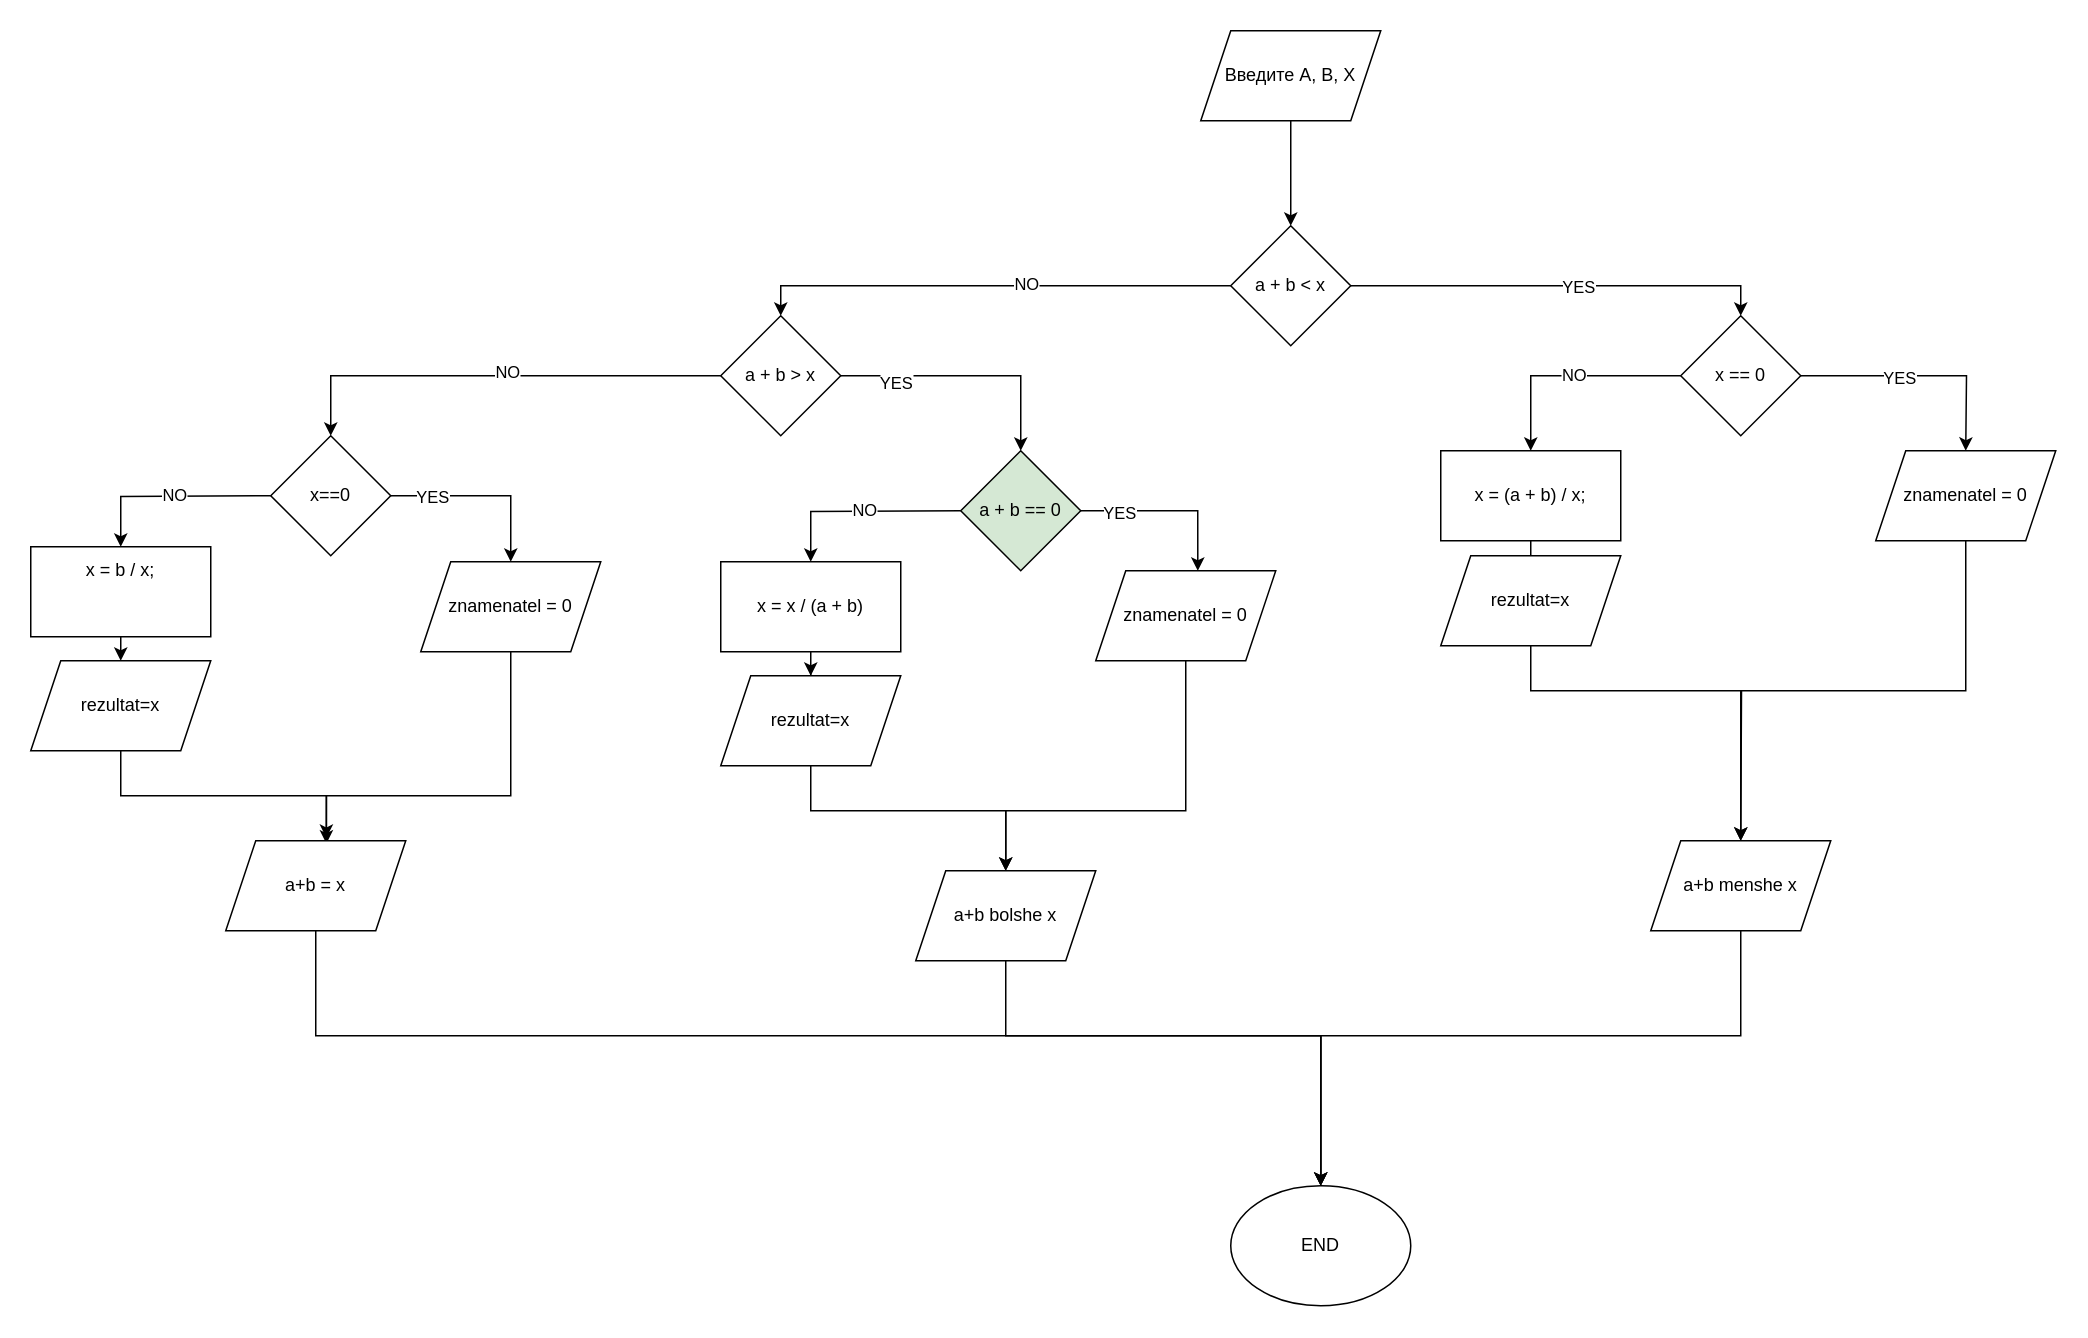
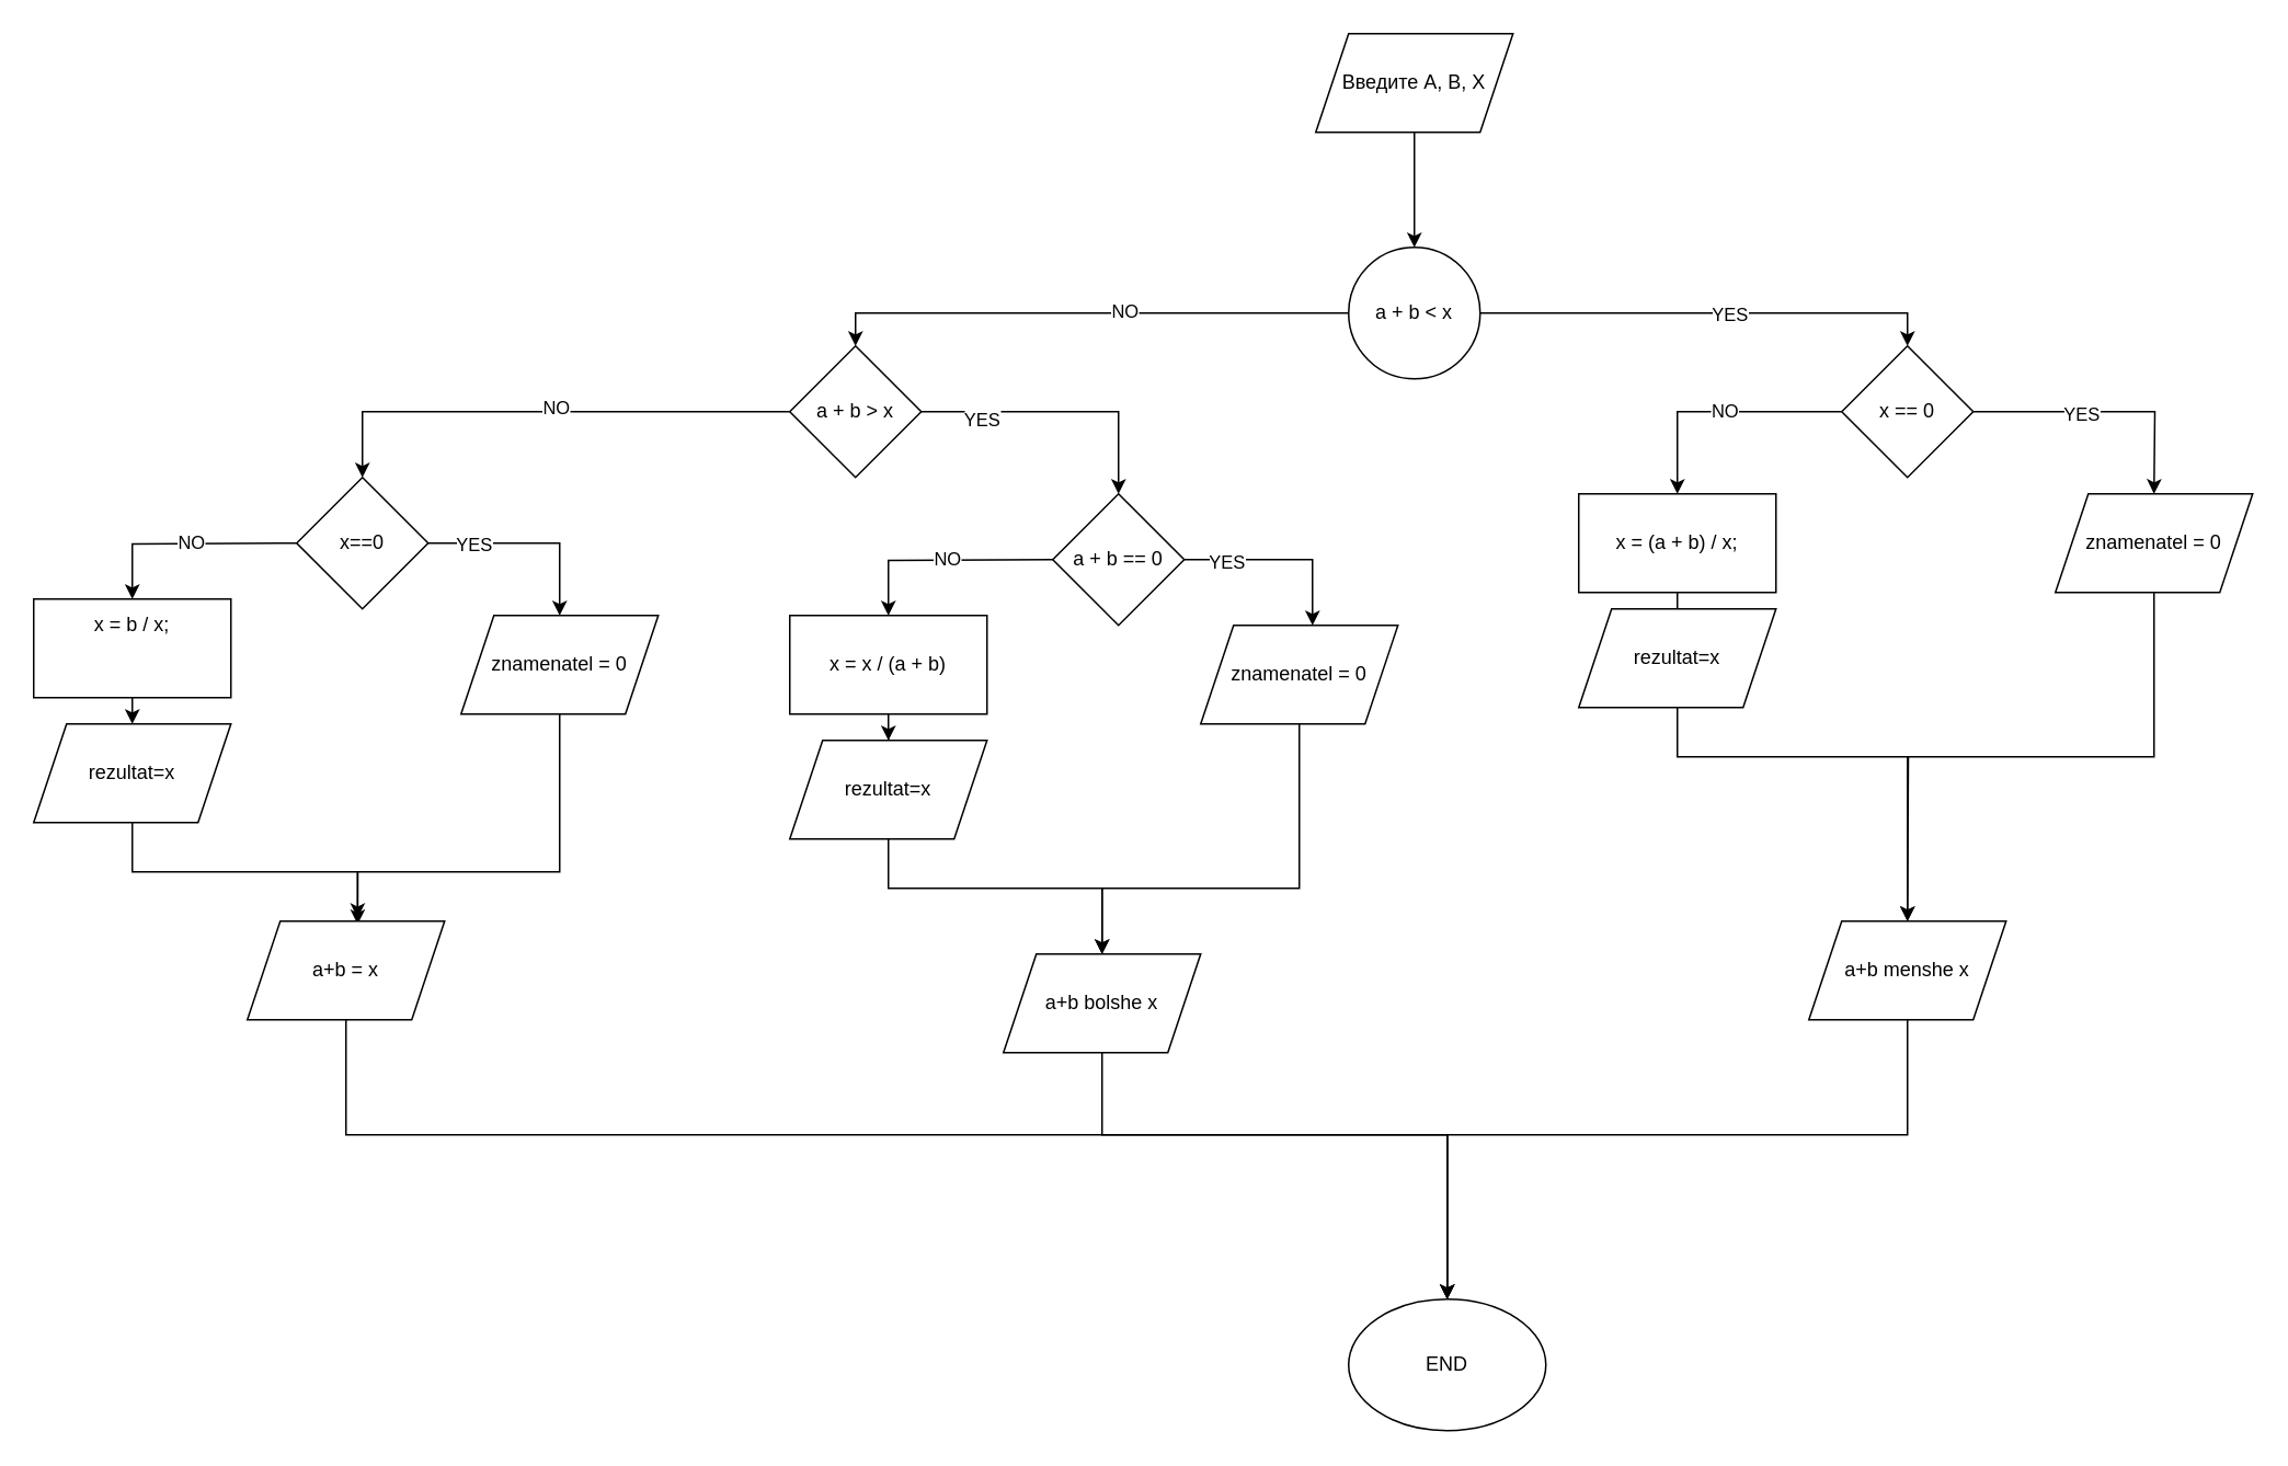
  <mxCell id="0" />
  <mxCell id="1" parent="0" />
  <mxCell id="2" value="" style="edgeStyle=orthogonalEdgeStyle;rounded=0;orthogonalLoop=1;jettySize=auto;html=1;" edge="1" parent="1" source="3" target="8"><mxGeometry relative="1" as="geometry" /></mxCell>
  <mxCell id="3" value="&lt;div&gt;Введите A, B, X&lt;/div&gt;" style="shape=parallelogram;perimeter=parallelogramPerimeter;whiteSpace=wrap;html=1;fixedSize=1;" vertex="1" parent="1"><mxGeometry x="800" y="20" width="120" height="60" as="geometry" /></mxCell>
  <mxCell id="4" value="" style="edgeStyle=orthogonalEdgeStyle;rounded=0;orthogonalLoop=1;jettySize=auto;html=1;entryX=0.5;entryY=0;entryDx=0;entryDy=0;" edge="1" parent="1" source="8" target="13"><mxGeometry relative="1" as="geometry" /></mxCell>
  <mxCell id="5" value="YES" style="edgeLabel;html=1;align=center;verticalAlign=middle;resizable=0;points=[];" vertex="1" connectable="0" parent="4"><mxGeometry x="0.079" relative="1" as="geometry"><mxPoint as="offset" /></mxGeometry></mxCell>
  <mxCell id="6" value="" style="edgeStyle=orthogonalEdgeStyle;rounded=0;orthogonalLoop=1;jettySize=auto;html=1;entryX=0.5;entryY=0;entryDx=0;entryDy=0;" edge="1" parent="1" source="8" target="26"><mxGeometry relative="1" as="geometry" /></mxCell>
  <mxCell id="7" value="NO" style="edgeLabel;html=1;align=center;verticalAlign=middle;resizable=0;points=[];" vertex="1" connectable="0" parent="6"><mxGeometry x="-0.142" y="-2" relative="1" as="geometry"><mxPoint as="offset" /></mxGeometry></mxCell>
- <mxCell id="8" value="a + b &amp;lt; x" style="rhombus;whiteSpace=wrap;html=1;" vertex="1" parent="1"><mxGeometry x="820" y="150" width="80" height="80" as="geometry" /></mxCell>
+ <mxCell id="8" value="a + b &amp;lt; x" style="ellipse;whiteSpace=wrap;html=1;" vertex="1" parent="1"><mxGeometry x="820" y="150" width="80" height="80" as="geometry" /></mxCell>
  <mxCell id="9" value="" style="edgeStyle=orthogonalEdgeStyle;rounded=0;orthogonalLoop=1;jettySize=auto;html=1;" edge="1" parent="1" source="13"><mxGeometry relative="1" as="geometry"><mxPoint x="1310" y="300" as="targetPoint" /></mxGeometry></mxCell>
  <mxCell id="10" value="YES" style="edgeLabel;html=1;align=center;verticalAlign=middle;resizable=0;points=[];" vertex="1" connectable="0" parent="9"><mxGeometry x="-0.187" y="-1" relative="1" as="geometry"><mxPoint as="offset" /></mxGeometry></mxCell>
  <mxCell id="11" value="" style="edgeStyle=orthogonalEdgeStyle;rounded=0;orthogonalLoop=1;jettySize=auto;html=1;" edge="1" parent="1" source="13" target="17"><mxGeometry relative="1" as="geometry" /></mxCell>
  <mxCell id="12" value="NO" style="edgeLabel;html=1;align=center;verticalAlign=middle;resizable=0;points=[];" vertex="1" connectable="0" parent="11"><mxGeometry x="-0.039" y="-1" relative="1" as="geometry"><mxPoint as="offset" /></mxGeometry></mxCell>
  <mxCell id="13" value="x == &lt;span class=&quot;pl-c1&quot;&gt;0&lt;/span&gt;" style="rhombus;whiteSpace=wrap;html=1;" vertex="1" parent="1"><mxGeometry x="1120" y="210" width="80" height="80" as="geometry" /></mxCell>
  <mxCell id="14" value="" style="edgeStyle=orthogonalEdgeStyle;rounded=0;orthogonalLoop=1;jettySize=auto;html=1;exitX=0.5;exitY=1;exitDx=0;exitDy=0;" edge="1" parent="1" source="19"><mxGeometry relative="1" as="geometry"><mxPoint x="1250" y="430" as="sourcePoint" /><mxPoint x="1160" y="560" as="targetPoint" /></mxGeometry></mxCell>
  <mxCell id="15" value="" style="edgeStyle=orthogonalEdgeStyle;rounded=0;orthogonalLoop=1;jettySize=auto;html=1;entryX=0.5;entryY=0;entryDx=0;entryDy=0;exitX=0.5;exitY=1;exitDx=0;exitDy=0;" edge="1" parent="1" source="18"><mxGeometry relative="1" as="geometry"><mxPoint x="1080" y="430" as="sourcePoint" /><mxPoint x="1160" y="560" as="targetPoint" /><Array as="points"><mxPoint x="1020" y="460" /><mxPoint x="1160" y="460" /></Array></mxGeometry></mxCell>
  <mxCell id="16" value="" style="edgeStyle=orthogonalEdgeStyle;rounded=0;orthogonalLoop=1;jettySize=auto;html=1;" edge="1" parent="1" source="17"><mxGeometry relative="1" as="geometry"><mxPoint x="1020" y="370" as="targetPoint" /></mxGeometry></mxCell>
  <mxCell id="17" value="x = (a + b) / x;&lt;br&gt;          " style="whiteSpace=wrap;html=1;" vertex="1" parent="1"><mxGeometry x="960" y="300" width="120" height="60" as="geometry" /></mxCell>
  <mxCell id="18" value="rezultat=x" style="shape=parallelogram;perimeter=parallelogramPerimeter;whiteSpace=wrap;html=1;fixedSize=1;" vertex="1" parent="1"><mxGeometry x="960" y="370" width="120" height="60" as="geometry" /></mxCell>
  <mxCell id="19" value="&lt;span class=&quot;pl-s&quot;&gt;znamenatel = 0&lt;/span&gt;" style="shape=parallelogram;perimeter=parallelogramPerimeter;whiteSpace=wrap;html=1;fixedSize=1;" vertex="1" parent="1"><mxGeometry x="1250" y="300" width="120" height="60" as="geometry" /></mxCell>
  <mxCell id="20" style="edgeStyle=orthogonalEdgeStyle;rounded=0;orthogonalLoop=1;jettySize=auto;html=1;exitX=0.5;exitY=1;exitDx=0;exitDy=0;entryX=0.5;entryY=0;entryDx=0;entryDy=0;" edge="1" parent="1" source="21" target="53"><mxGeometry relative="1" as="geometry"><Array as="points"><mxPoint x="1160" y="690" /><mxPoint x="880" y="690" /></Array></mxGeometry></mxCell>
  <mxCell id="21" value="&lt;span class=&quot;pl-s&quot;&gt;a+b menshe x&lt;span class=&quot;pl-cce&quot;&gt;&lt;/span&gt;&lt;/span&gt;" style="shape=parallelogram;perimeter=parallelogramPerimeter;whiteSpace=wrap;html=1;fixedSize=1;" vertex="1" parent="1"><mxGeometry x="1100" y="560" width="120" height="60" as="geometry" /></mxCell>
  <mxCell id="22" value="" style="edgeStyle=orthogonalEdgeStyle;rounded=0;orthogonalLoop=1;jettySize=auto;html=1;" edge="1" parent="1" source="26" target="29"><mxGeometry relative="1" as="geometry" /></mxCell>
  <mxCell id="23" value="YES" style="edgeLabel;html=1;align=center;verticalAlign=middle;resizable=0;points=[];" vertex="1" connectable="0" parent="22"><mxGeometry x="-0.575" y="-4" relative="1" as="geometry"><mxPoint as="offset" /></mxGeometry></mxCell>
  <mxCell id="24" value="" style="edgeStyle=orthogonalEdgeStyle;rounded=0;orthogonalLoop=1;jettySize=auto;html=1;entryX=0.5;entryY=0;entryDx=0;entryDy=0;" edge="1" parent="1" source="26" target="42"><mxGeometry relative="1" as="geometry" /></mxCell>
  <mxCell id="25" value="NO" style="edgeLabel;html=1;align=center;verticalAlign=middle;resizable=0;points=[];" vertex="1" connectable="0" parent="24"><mxGeometry x="-0.047" y="-3" relative="1" as="geometry"><mxPoint as="offset" /></mxGeometry></mxCell>
  <mxCell id="26" value="a + b &amp;gt; x" style="rhombus;whiteSpace=wrap;html=1;" vertex="1" parent="1"><mxGeometry x="480" y="210" width="80" height="80" as="geometry" /></mxCell>
  <mxCell id="27" style="edgeStyle=orthogonalEdgeStyle;rounded=0;orthogonalLoop=1;jettySize=auto;html=1;exitX=1;exitY=0.5;exitDx=0;exitDy=0;entryX=0.567;entryY=0;entryDx=0;entryDy=0;entryPerimeter=0;" edge="1" parent="1" source="29" target="31"><mxGeometry relative="1" as="geometry" /></mxCell>
  <mxCell id="28" value="YES" style="edgeLabel;html=1;align=center;verticalAlign=middle;resizable=0;points=[];" vertex="1" connectable="0" parent="27"><mxGeometry x="-0.581" y="-1" relative="1" as="geometry"><mxPoint as="offset" /></mxGeometry></mxCell>
- <mxCell id="29" value="a + b == 0" style="rhombus;whiteSpace=wrap;html=1;fillColor=#d5e8d4;" vertex="1" parent="1"><mxGeometry x="640" y="300" width="80" height="80" as="geometry" /></mxCell>
+ <mxCell id="29" value="a + b == 0" style="rhombus;whiteSpace=wrap;html=1;" vertex="1" parent="1"><mxGeometry x="640" y="300" width="80" height="80" as="geometry" /></mxCell>
  <mxCell id="30" style="edgeStyle=orthogonalEdgeStyle;rounded=0;orthogonalLoop=1;jettySize=auto;html=1;exitX=0.5;exitY=1;exitDx=0;exitDy=0;" edge="1" parent="1" source="31" target="39"><mxGeometry relative="1" as="geometry"><Array as="points"><mxPoint x="790" y="540" /><mxPoint x="670" y="540" /></Array></mxGeometry></mxCell>
  <mxCell id="31" value="&lt;span class=&quot;pl-s&quot;&gt;znamenatel = 0&lt;/span&gt;" style="shape=parallelogram;perimeter=parallelogramPerimeter;whiteSpace=wrap;html=1;fixedSize=1;" vertex="1" parent="1"><mxGeometry x="730" y="380" width="120" height="60" as="geometry" /></mxCell>
  <mxCell id="32" value="" style="edgeStyle=orthogonalEdgeStyle;rounded=0;orthogonalLoop=1;jettySize=auto;html=1;" edge="1" target="35" parent="1"><mxGeometry relative="1" as="geometry"><mxPoint x="640" y="340" as="sourcePoint" /></mxGeometry></mxCell>
  <mxCell id="33" value="NO" style="edgeLabel;html=1;align=center;verticalAlign=middle;resizable=0;points=[];" vertex="1" connectable="0" parent="32"><mxGeometry x="-0.039" y="-1" relative="1" as="geometry"><mxPoint as="offset" /></mxGeometry></mxCell>
  <mxCell id="34" value="" style="edgeStyle=orthogonalEdgeStyle;rounded=0;orthogonalLoop=1;jettySize=auto;html=1;entryX=0.5;entryY=0;entryDx=0;entryDy=0;" edge="1" source="35" parent="1" target="37"><mxGeometry relative="1" as="geometry"><mxPoint x="540" y="460" as="targetPoint" /></mxGeometry></mxCell>
  <mxCell id="35" value=" x = x / (a + b)" style="whiteSpace=wrap;html=1;" vertex="1" parent="1"><mxGeometry x="480" y="374" width="120" height="60" as="geometry" /></mxCell>
  <mxCell id="36" style="edgeStyle=orthogonalEdgeStyle;rounded=0;orthogonalLoop=1;jettySize=auto;html=1;exitX=0.5;exitY=1;exitDx=0;exitDy=0;entryX=0.5;entryY=0;entryDx=0;entryDy=0;" edge="1" parent="1" source="37" target="39"><mxGeometry relative="1" as="geometry"><mxPoint x="670" y="550" as="targetPoint" /><Array as="points"><mxPoint x="540" y="540" /><mxPoint x="670" y="540" /></Array></mxGeometry></mxCell>
  <mxCell id="37" value="rezultat=x" style="shape=parallelogram;perimeter=parallelogramPerimeter;whiteSpace=wrap;html=1;fixedSize=1;" vertex="1" parent="1"><mxGeometry x="480" y="450" width="120" height="60" as="geometry" /></mxCell>
  <mxCell id="38" style="edgeStyle=orthogonalEdgeStyle;rounded=0;orthogonalLoop=1;jettySize=auto;html=1;exitX=0.5;exitY=1;exitDx=0;exitDy=0;" edge="1" parent="1" source="39"><mxGeometry relative="1" as="geometry"><mxPoint x="880" y="790" as="targetPoint" /><Array as="points"><mxPoint x="670" y="690" /><mxPoint x="880" y="690" /></Array></mxGeometry></mxCell>
  <mxCell id="39" value="&lt;span class=&quot;pl-s&quot;&gt;a+b bolshe x&lt;span class=&quot;pl-cce&quot;&gt;&lt;/span&gt;&lt;/span&gt;" style="shape=parallelogram;perimeter=parallelogramPerimeter;whiteSpace=wrap;html=1;fixedSize=1;" vertex="1" parent="1"><mxGeometry x="610" y="580" width="120" height="60" as="geometry" /></mxCell>
  <mxCell id="40" style="edgeStyle=orthogonalEdgeStyle;rounded=0;orthogonalLoop=1;jettySize=auto;html=1;exitX=1;exitY=0.5;exitDx=0;exitDy=0;entryX=0.5;entryY=0;entryDx=0;entryDy=0;" edge="1" parent="1" source="42" target="44"><mxGeometry relative="1" as="geometry" /></mxCell>
  <mxCell id="41" value="YES" style="edgeLabel;html=1;align=center;verticalAlign=middle;resizable=0;points=[];" vertex="1" connectable="0" parent="40"><mxGeometry x="-0.571" relative="1" as="geometry"><mxPoint as="offset" /></mxGeometry></mxCell>
  <mxCell id="42" value="x==0" style="rhombus;whiteSpace=wrap;html=1;" vertex="1" parent="1"><mxGeometry x="180" y="290" width="80" height="80" as="geometry" /></mxCell>
  <mxCell id="43" style="edgeStyle=orthogonalEdgeStyle;rounded=0;orthogonalLoop=1;jettySize=auto;html=1;exitX=0.5;exitY=1;exitDx=0;exitDy=0;entryX=0.559;entryY=-0.032;entryDx=0;entryDy=0;entryPerimeter=0;" edge="1" parent="1" source="44" target="52"><mxGeometry relative="1" as="geometry"><Array as="points"><mxPoint x="340" y="530" /><mxPoint x="217" y="530" /></Array></mxGeometry></mxCell>
  <mxCell id="44" value="&lt;span class=&quot;pl-s&quot;&gt;znamenatel = 0&lt;/span&gt;" style="shape=parallelogram;perimeter=parallelogramPerimeter;whiteSpace=wrap;html=1;fixedSize=1;" vertex="1" parent="1"><mxGeometry x="280" y="374" width="120" height="60" as="geometry" /></mxCell>
  <mxCell id="45" style="edgeStyle=orthogonalEdgeStyle;rounded=0;orthogonalLoop=1;jettySize=auto;html=1;exitX=0.5;exitY=1;exitDx=0;exitDy=0;entryX=0.5;entryY=0;entryDx=0;entryDy=0;" edge="1" parent="1" source="46" target="50"><mxGeometry relative="1" as="geometry" /></mxCell>
  <mxCell id="46" value="&lt;tr&gt;&lt;td id=&quot;LC35&quot; class=&quot;blob-code blob-code-inner js-file-line&quot;&gt; x = b / x;&lt;/td&gt;&lt;br/&gt;        &lt;/tr&gt;&lt;br/&gt;        &lt;tr&gt;&lt;br/&gt;          &lt;/tr&gt;" style="whiteSpace=wrap;html=1;" vertex="1" parent="1"><mxGeometry x="20" y="364" width="120" height="60" as="geometry" /></mxCell>
  <mxCell id="47" value="" style="edgeStyle=orthogonalEdgeStyle;rounded=0;orthogonalLoop=1;jettySize=auto;html=1;" edge="1" target="46" parent="1"><mxGeometry relative="1" as="geometry"><mxPoint x="180" y="330" as="sourcePoint" /></mxGeometry></mxCell>
  <mxCell id="48" value="NO" style="edgeLabel;html=1;align=center;verticalAlign=middle;resizable=0;points=[];" vertex="1" connectable="0" parent="47"><mxGeometry x="-0.039" y="-1" relative="1" as="geometry"><mxPoint as="offset" /></mxGeometry></mxCell>
  <mxCell id="49" style="edgeStyle=orthogonalEdgeStyle;rounded=0;orthogonalLoop=1;jettySize=auto;html=1;exitX=0.5;exitY=1;exitDx=0;exitDy=0;entryX=0.559;entryY=0.032;entryDx=0;entryDy=0;entryPerimeter=0;" edge="1" parent="1" source="50" target="52"><mxGeometry relative="1" as="geometry" /></mxCell>
  <mxCell id="50" value="rezultat=x" style="shape=parallelogram;perimeter=parallelogramPerimeter;whiteSpace=wrap;html=1;fixedSize=1;" vertex="1" parent="1"><mxGeometry x="20" y="440" width="120" height="60" as="geometry" /></mxCell>
  <mxCell id="51" style="edgeStyle=orthogonalEdgeStyle;rounded=0;orthogonalLoop=1;jettySize=auto;html=1;exitX=0.5;exitY=1;exitDx=0;exitDy=0;entryX=0.5;entryY=0;entryDx=0;entryDy=0;" edge="1" parent="1" source="52" target="53"><mxGeometry relative="1" as="geometry"><Array as="points"><mxPoint x="210" y="690" /><mxPoint x="880" y="690" /></Array></mxGeometry></mxCell>
  <mxCell id="52" value="&lt;span class=&quot;pl-s&quot;&gt;a+b = x&lt;span class=&quot;pl-cce&quot;&gt;&lt;/span&gt;&lt;/span&gt;" style="shape=parallelogram;perimeter=parallelogramPerimeter;whiteSpace=wrap;html=1;fixedSize=1;" vertex="1" parent="1"><mxGeometry x="150" y="560" width="120" height="60" as="geometry" /></mxCell>
  <mxCell id="53" value="END" style="ellipse;whiteSpace=wrap;html=1;" vertex="1" parent="1"><mxGeometry x="820" y="790" width="120" height="80" as="geometry" /></mxCell>
